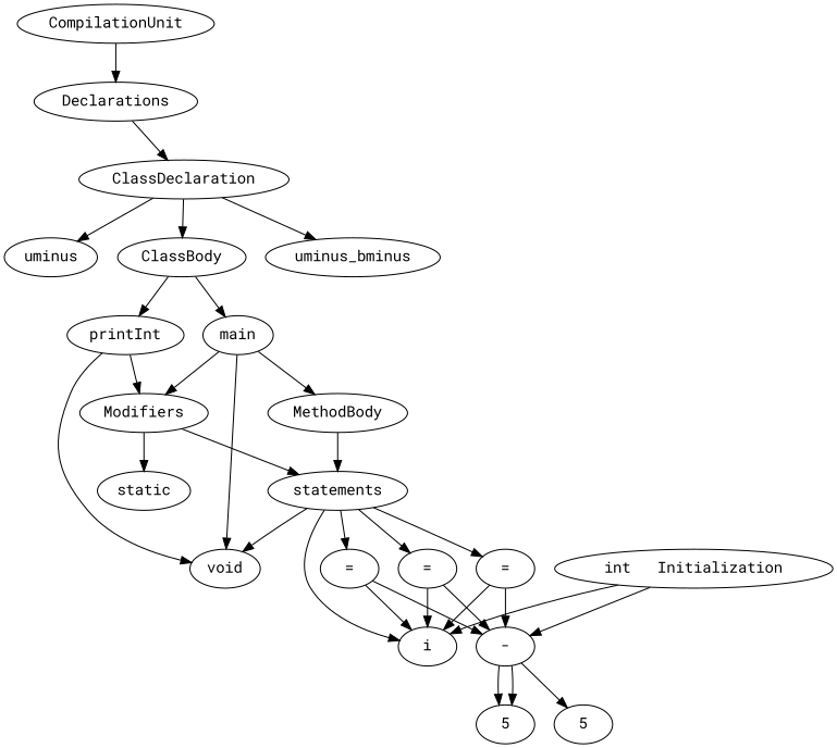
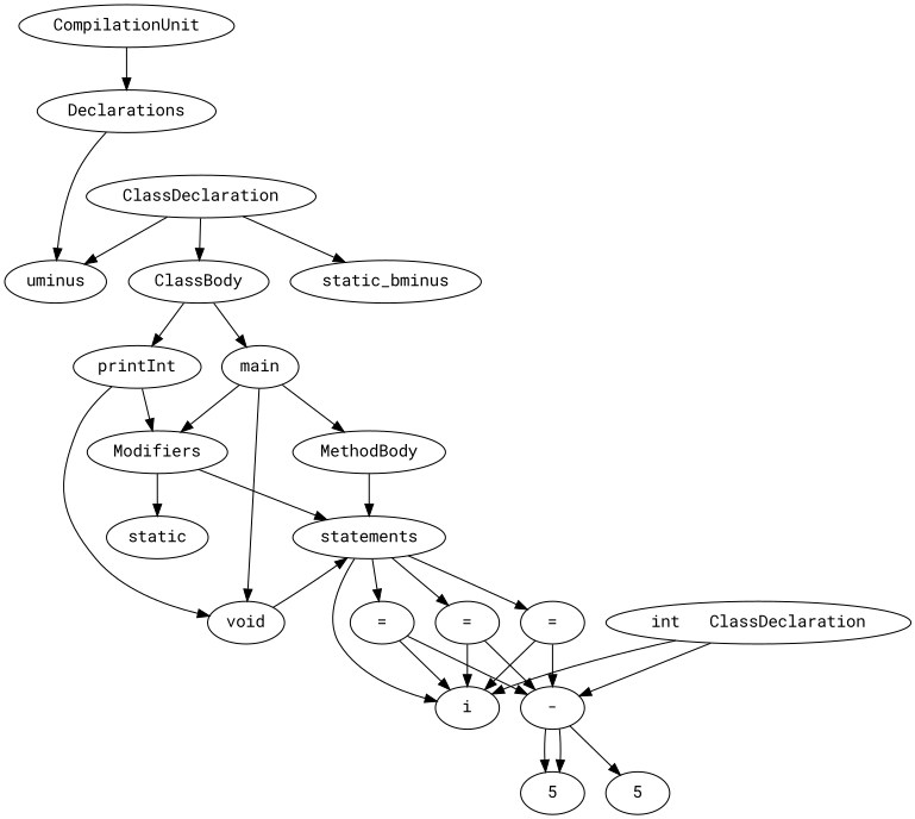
  digraph {
    fontname="Roboto Mono"
    node [fontname="Roboto Mono"]
    edge [fontname="Roboto Mono"]
    n1 [label=CompilationUnit]
    n2 [label=Declarations]
    n3 [label=ClassDeclaration]
    n4 [label=uminus]
-   n5 [label=uminus_bminus]
+   n5 [label=static_bminus]
    n6 [label=ClassBody]
    n7 [label=printInt]
    n8 [label=main]
    n9 [label=Modifiers]
    n10 [label=void]
    n11 [label=MethodBody]
    n12 [label=statements]
    n13 [label=static]
    n14 [label="="]
    n15 [label="="]
    n16 [label="="]
    n17 [label=i]
-   n18 [label="int   Initialization"]
+   n18 [label="int   ClassDeclaration"]
    n19 [label="-"]
    n20 [label=5]
    n21 [label=5]
    n1 -> n2
-   n2 -> n3
+   n2 -> n4
    n3 -> n4
    n3 -> n5
    n3 -> n6
    n6 -> n7
    n6 -> n8
    n7 -> n9
    n7 -> n10
    n8 -> n9
    n8 -> n10
    n8 -> n11
    n9 -> n12
    n9 -> n13
-   n12 -> n10
+   n10 -> n12
    n11 -> n12
    n12 -> n14
    n12 -> n15
    n12 -> n16
    n12 -> n17
    n14 -> n17
    n14 -> n19
    n15 -> n17
    n15 -> n19
    n16 -> n17
    n16 -> n19
    n18 -> n17
    n18 -> n19
    n19 -> n20
    n19 -> n20
    n19 -> n21
  }
